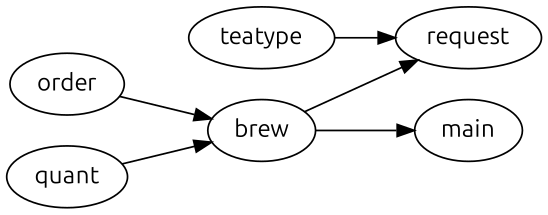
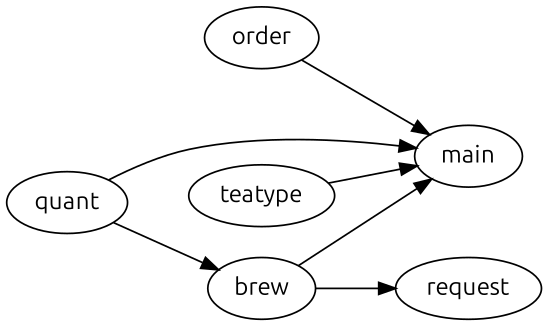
  digraph {
    fontname=Ubuntu
    rankdir=LR
    node [fontname=Ubuntu]
    edge [fontname=Ubuntu]
    brew
    request
    main
    order
    quant
    teatype
    brew -> request
    brew -> main
-   order -> brew
+   order -> main
    quant -> brew
-   teatype -> request
+   quant -> main
+   teatype -> main
  }
